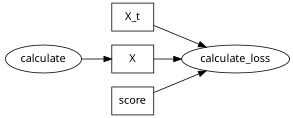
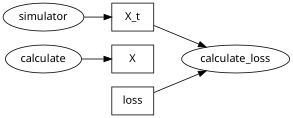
  digraph {
    fontname="Noto Sans"
    rankdir=LR
    node [fontname="Noto Sans"]
    edge [fontname="Noto Sans"]
+   simulator
    X_t [shape=box]
    calculate_loss
    n4 [label=calculate]
    X [shape=box]
-   score [shape=box]
+   score [shape=box label=loss]
+   simulator -> X_t
    X_t -> calculate_loss
    n4 -> X
-   X -> calculate_loss
    score -> calculate_loss
  }
